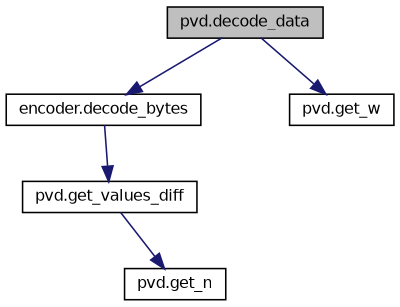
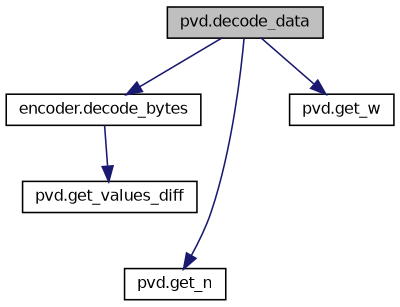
  digraph {
    rankdir=TB
    node [color=black fillcolor=white fontname=Helvetica fontsize=10 shape=record style=filled]
    edge [color=midnightblue fontname=Helvetica fontsize=10 labelfontname=Helvetica labelfontsize=10 style=solid]
    n1 [fillcolor=grey75 fontcolor=black height=0.2 label="pvd.decode_data" width=0.4]
    n2 [height=0.2 label="encoder.decode_bytes" width=0.4]
    n3 [height=0.2 label="pvd.get_n" width=0.4]
    n4 [height=0.2 label="pvd.get_w" width=0.4]
    n5 [height=0.2 label="pvd.get_values_diff" width=0.4]
    n1 -> n2
-   n5 -> n3
+   n1 -> n3
    n1 -> n4
    n2 -> n5
  }
